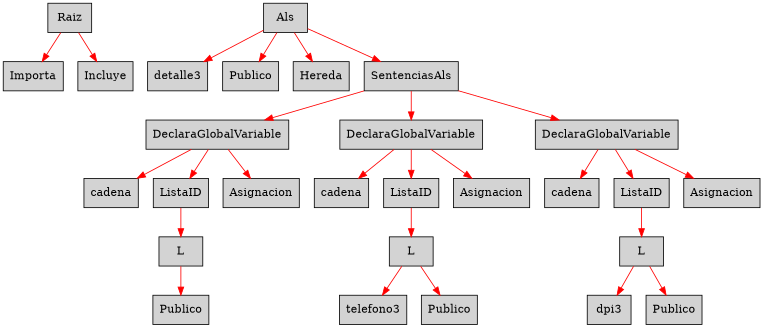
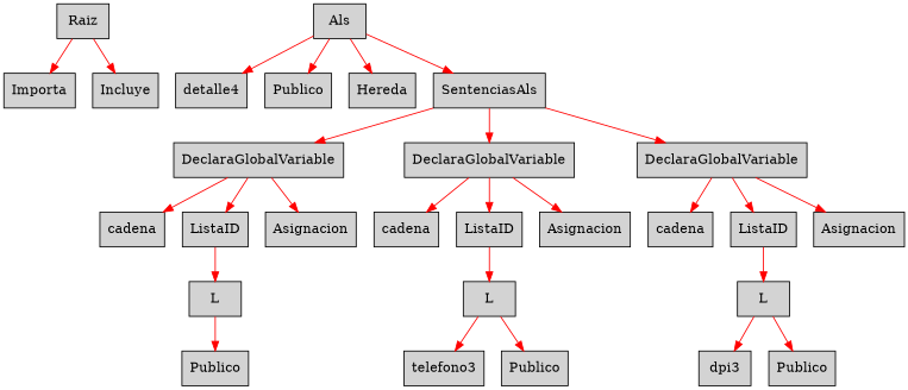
  digraph {
    node [shape=box style=filled]
    edge [color=red]
    n1 [label=Raiz]
    n2 [label=Importa]
    n3 [label=Incluye]
    n4 [label=Als]
-   n5 [label=detalle3]
+   n5 [label=detalle4]
    n6 [label=Publico]
    n7 [label=Hereda]
    n8 [label=SentenciasAls]
    n9 [label=DeclaraGlobalVariable]
    n10 [label=DeclaraGlobalVariable]
    n11 [label=DeclaraGlobalVariable]
    n12 [label=cadena]
    n13 [label=ListaID]
    n14 [label=Asignacion]
    n15 [label=cadena]
    n16 [label=ListaID]
    n17 [label=Asignacion]
    n18 [label=cadena]
    n19 [label=ListaID]
    n20 [label=Asignacion]
    n21 [label=L]
    n22 [label=Publico]
    n23 [label=L]
    n24 [label=telefono3]
    n25 [label=Publico]
    n26 [label=L]
    n27 [label=dpi3]
    n28 [label=Publico]
    n1 -> n2
    n1 -> n3
    n4 -> n5
    n4 -> n6
    n4 -> n7
    n4 -> n8
    n8 -> n9
    n8 -> n10
    n8 -> n11
    n9 -> n12
    n9 -> n13
    n9 -> n14
    n10 -> n15
    n10 -> n16
    n10 -> n17
    n11 -> n18
    n11 -> n19
    n11 -> n20
    n13 -> n21
    n16 -> n23
    n19 -> n26
    n21 -> n22
    n23 -> n24
    n23 -> n25
    n26 -> n27
    n26 -> n28
  }
